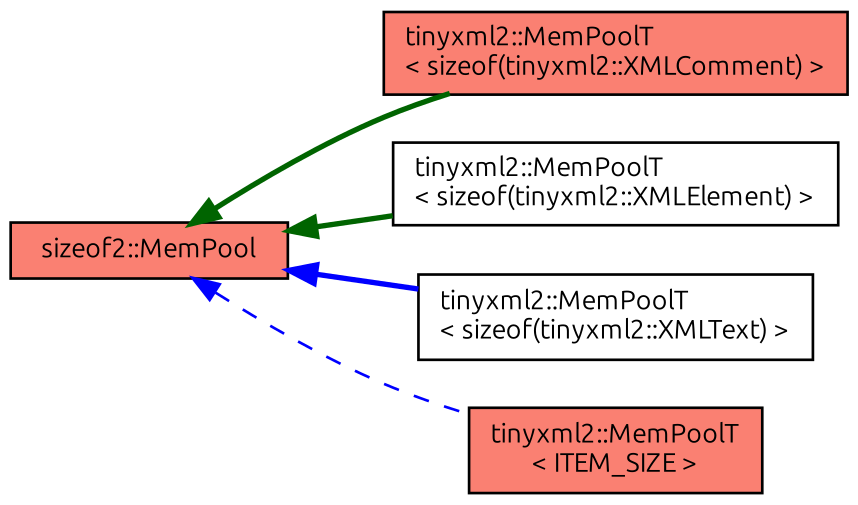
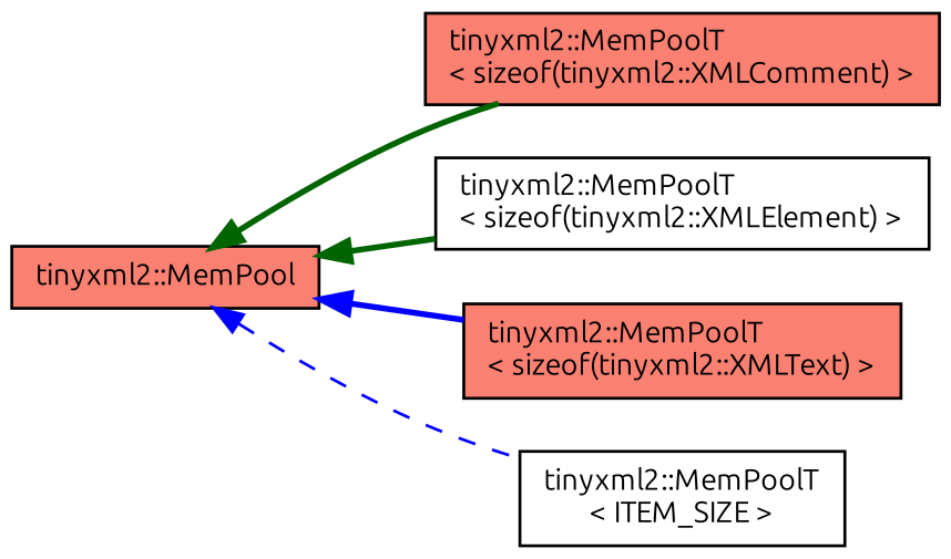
  digraph {
    fontname=Ubuntu
    rankdir=LR
    node [color=black fillcolor=salmon fontname=Ubuntu fontsize=10 shape=record style=filled]
    edge [color=darkgreen dir=back fontname=Ubuntu fontsize=10 labelfontname=Helvetica labelfontsize=10 style=bold]
-   n1 [height=0.2 label="sizeof2::MemPool" width=0.4]
+   n1 [height=0.2 label="tinyxml2::MemPool" width=0.4]
    n2 [height=0.2 label="tinyxml2::MemPoolT\l\< sizeof(tinyxml2::XMLComment) \>" width=0.4]
    n3 [fillcolor=white height=0.2 label="tinyxml2::MemPoolT\l\< sizeof(tinyxml2::XMLElement) \>" width=0.4]
-   n4 [fillcolor=white height=0.2 label="tinyxml2::MemPoolT\l\< sizeof(tinyxml2::XMLText) \>" width=0.4]
-   n5 [height=0.2 label="tinyxml2::MemPoolT\l\< ITEM_SIZE \>" width=0.4]
+   n4 [height=0.2 label="tinyxml2::MemPoolT\l\< sizeof(tinyxml2::XMLText) \>" width=0.4]
+   n5 [fillcolor=white height=0.2 label="tinyxml2::MemPoolT\l\< ITEM_SIZE \>" width=0.4]
    n1 -> n2
    n1 -> n3
    n1 -> n4 [color=blue]
    n1 -> n5 [color=blue style=dashed]
  }
